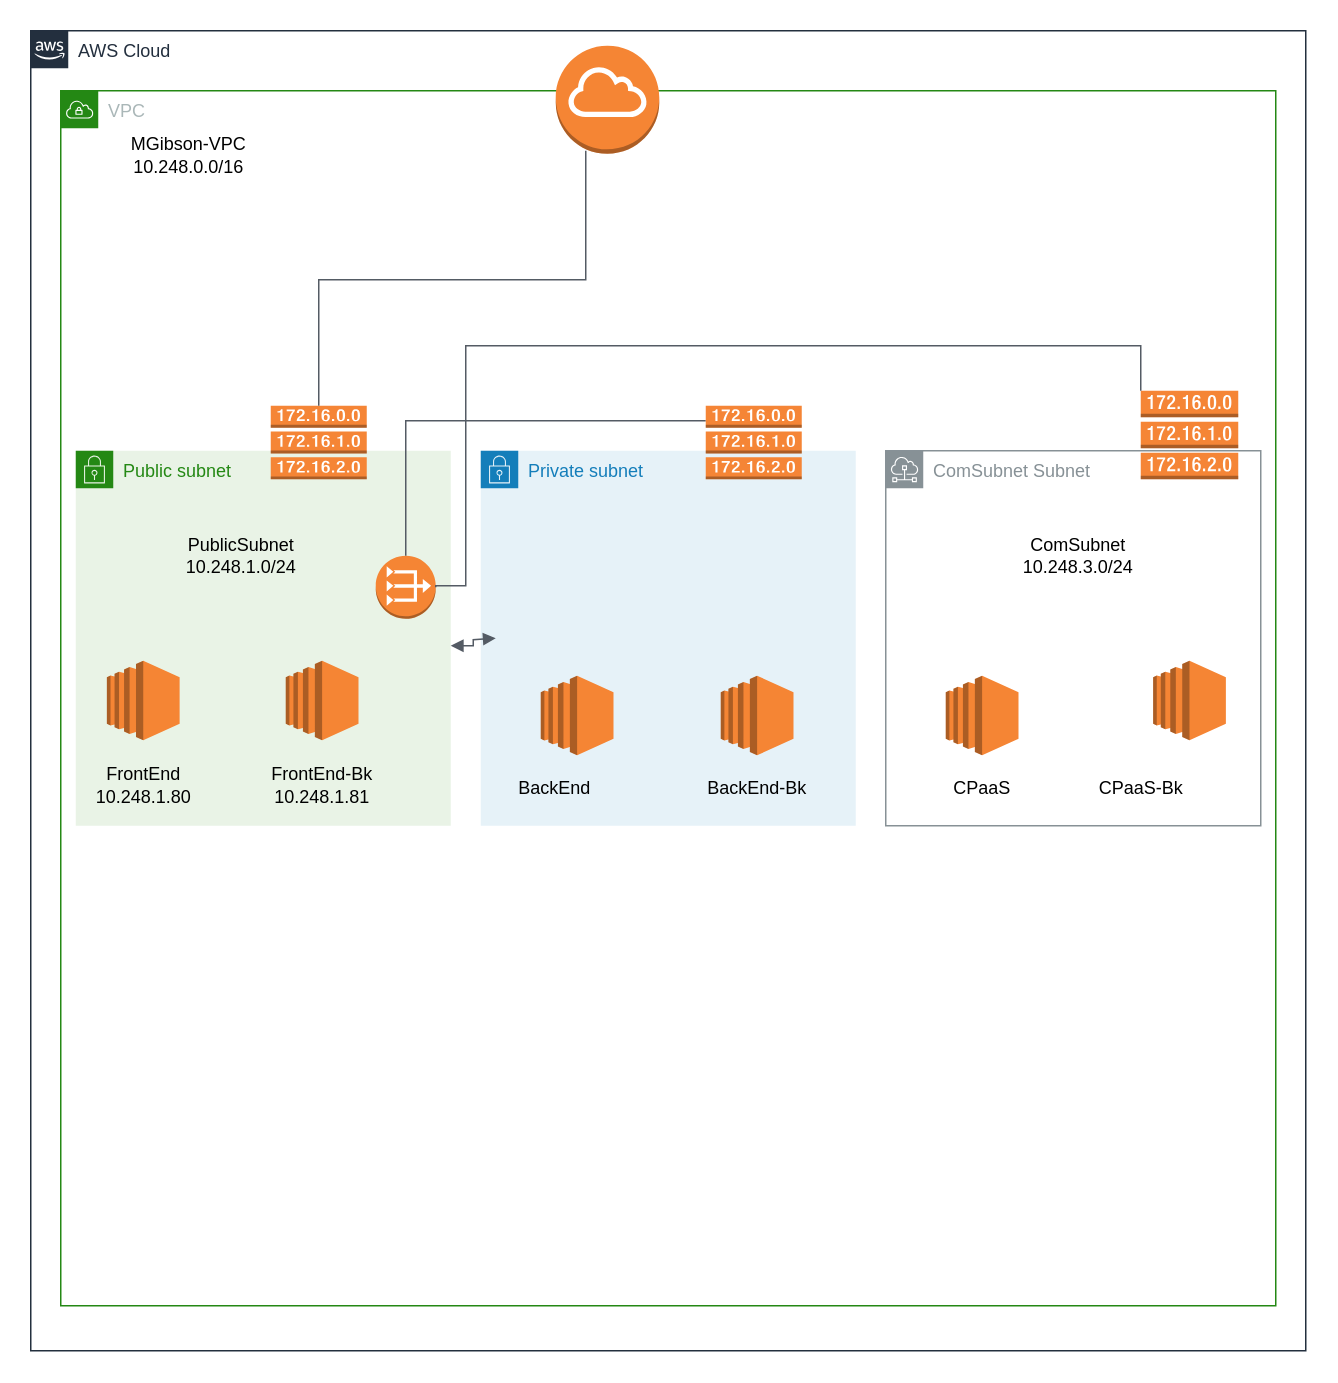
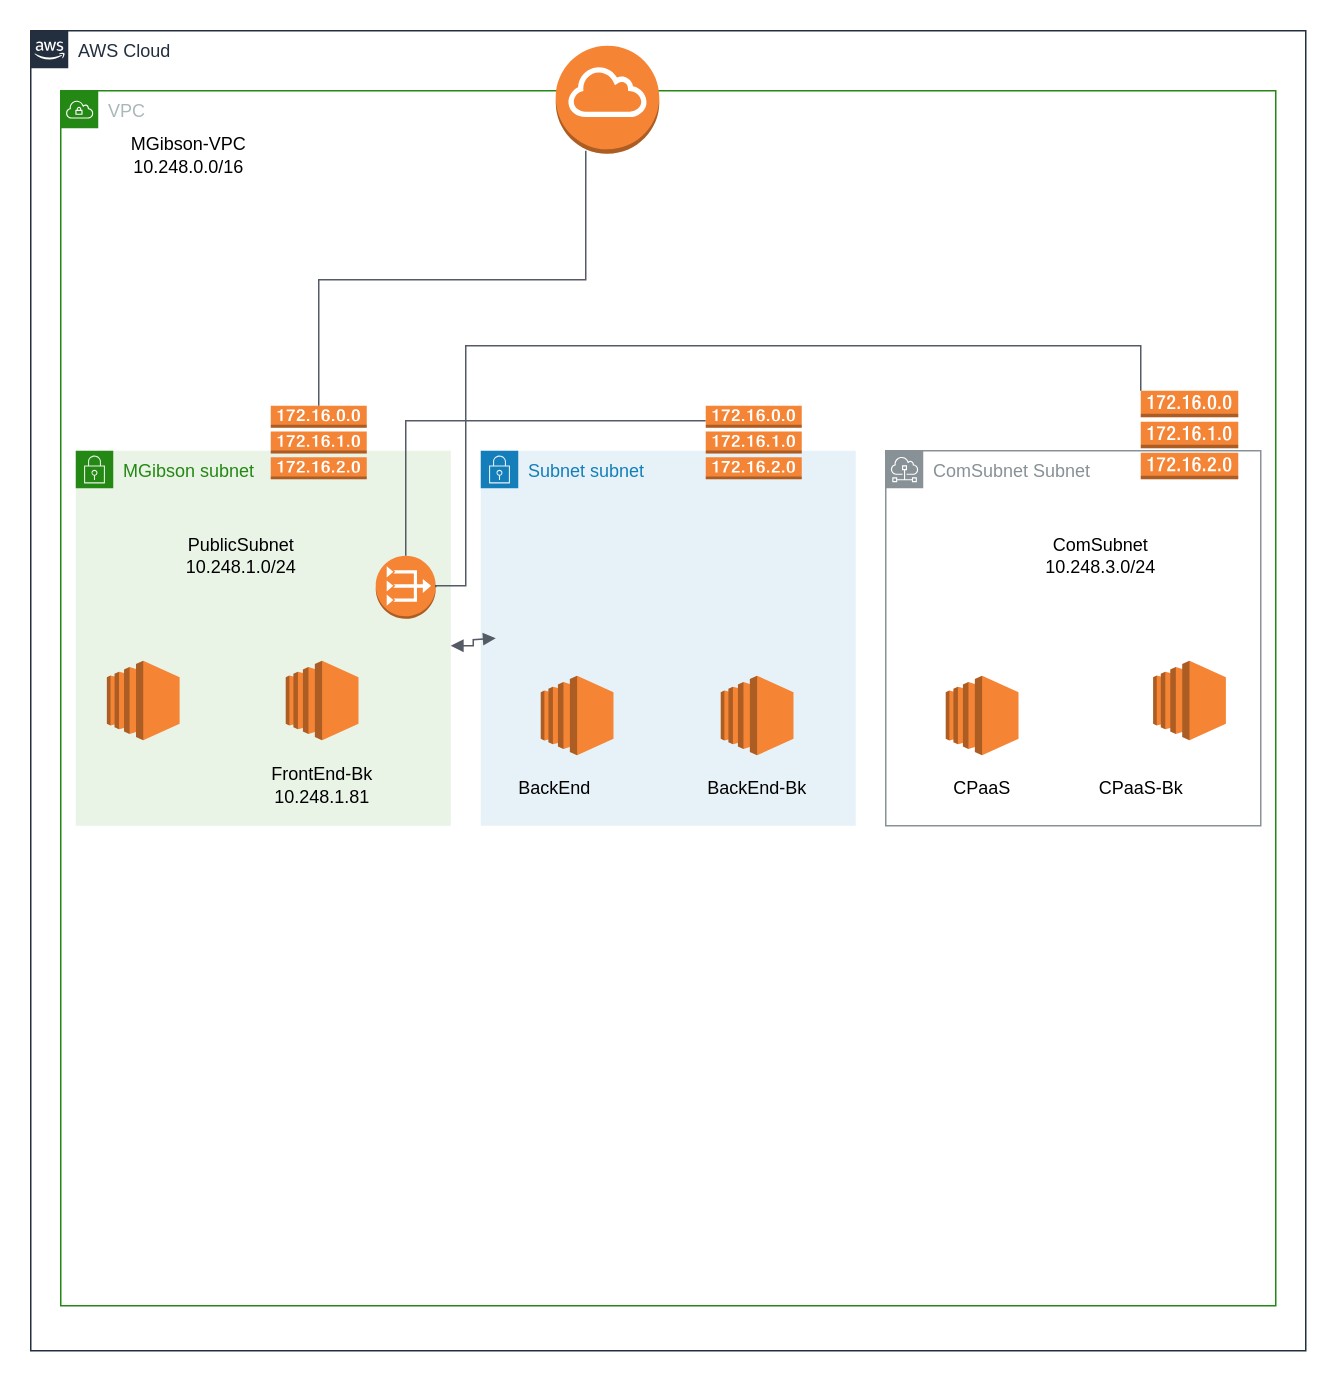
  <mxCell id="0" />
  <mxCell id="1" parent="0" />
  <mxCell id="2" value="AWS Cloud" style="points=[[0,0],[0.25,0],[0.5,0],[0.75,0],[1,0],[1,0.25],[1,0.5],[1,0.75],[1,1],[0.75,1],[0.5,1],[0.25,1],[0,1],[0,0.75],[0,0.5],[0,0.25]];outlineConnect=0;gradientColor=none;html=1;whiteSpace=wrap;fontSize=12;fontStyle=0;container=1;pointerEvents=0;collapsible=0;recursiveResize=0;shape=mxgraph.aws4.group;grIcon=mxgraph.aws4.group_aws_cloud_alt;strokeColor=#232F3E;fillColor=none;verticalAlign=top;align=left;spacingLeft=30;fontColor=#232F3E;dashed=0;" parent="1" vertex="1"><mxGeometry x="20" y="20" width="850" height="880" as="geometry" /></mxCell>
  <mxCell id="3" value="VPC" style="points=[[0,0],[0.25,0],[0.5,0],[0.75,0],[1,0],[1,0.25],[1,0.5],[1,0.75],[1,1],[0.75,1],[0.5,1],[0.25,1],[0,1],[0,0.75],[0,0.5],[0,0.25]];outlineConnect=0;gradientColor=none;html=1;whiteSpace=wrap;fontSize=12;fontStyle=0;container=1;pointerEvents=0;collapsible=0;recursiveResize=0;shape=mxgraph.aws4.group;grIcon=mxgraph.aws4.group_vpc;strokeColor=#248814;fillColor=none;verticalAlign=top;align=left;spacingLeft=30;fontColor=#AAB7B8;dashed=0;" parent="1" vertex="1"><mxGeometry x="40" y="60" width="810" height="810" as="geometry" /></mxCell>
  <mxCell id="4" value="" style="outlineConnect=0;dashed=0;verticalLabelPosition=bottom;verticalAlign=top;align=center;html=1;shape=mxgraph.aws3.internet_gateway;fillColor=#F58534;gradientColor=none;" parent="3" vertex="1"><mxGeometry x="330" y="-30" width="69" height="72" as="geometry" /></mxCell>
- <mxCell id="5" value="Private subnet" style="points=[[0,0],[0.25,0],[0.5,0],[0.75,0],[1,0],[1,0.25],[1,0.5],[1,0.75],[1,1],[0.75,1],[0.5,1],[0.25,1],[0,1],[0,0.75],[0,0.5],[0,0.25]];outlineConnect=0;gradientColor=none;html=1;whiteSpace=wrap;fontSize=12;fontStyle=0;container=1;pointerEvents=0;collapsible=0;recursiveResize=0;shape=mxgraph.aws4.group;grIcon=mxgraph.aws4.group_security_group;grStroke=0;strokeColor=#147EBA;fillColor=#E6F2F8;verticalAlign=top;align=left;spacingLeft=30;fontColor=#147EBA;dashed=0;" parent="3" vertex="1"><mxGeometry x="280" y="240" width="250" height="250" as="geometry" /></mxCell>
+ <mxCell id="5" value="Subnet subnet" style="points=[[0,0],[0.25,0],[0.5,0],[0.75,0],[1,0],[1,0.25],[1,0.5],[1,0.75],[1,1],[0.75,1],[0.5,1],[0.25,1],[0,1],[0,0.75],[0,0.5],[0,0.25]];outlineConnect=0;gradientColor=none;html=1;whiteSpace=wrap;fontSize=12;fontStyle=0;container=1;pointerEvents=0;collapsible=0;recursiveResize=0;shape=mxgraph.aws4.group;grIcon=mxgraph.aws4.group_security_group;grStroke=0;strokeColor=#147EBA;fillColor=#E6F2F8;verticalAlign=top;align=left;spacingLeft=30;fontColor=#147EBA;dashed=0;" parent="3" vertex="1"><mxGeometry x="280" y="240" width="250" height="250" as="geometry" /></mxCell>
  <mxCell id="6" value="" style="outlineConnect=0;dashed=0;verticalLabelPosition=bottom;verticalAlign=top;align=center;html=1;shape=mxgraph.aws3.ec2;fillColor=#F58534;gradientColor=none;" parent="5" vertex="1"><mxGeometry x="40" y="150" width="48.5" height="53" as="geometry" /></mxCell>
  <mxCell id="7" value="" style="outlineConnect=0;dashed=0;verticalLabelPosition=bottom;verticalAlign=top;align=center;html=1;shape=mxgraph.aws3.ec2;fillColor=#F58534;gradientColor=none;" parent="5" vertex="1"><mxGeometry x="160" y="150" width="48.5" height="53" as="geometry" /></mxCell>
  <mxCell id="8" value="BackEnd" style="text;html=1;align=center;verticalAlign=middle;resizable=0;points=[];autosize=1;strokeColor=none;fillColor=none;" parent="5" vertex="1"><mxGeometry x="14.25" y="210" width="70" height="30" as="geometry" /></mxCell>
  <mxCell id="9" value="BackEnd-Bk" style="text;html=1;align=center;verticalAlign=middle;resizable=0;points=[];autosize=1;strokeColor=none;fillColor=none;" parent="5" vertex="1"><mxGeometry x="139.25" y="210" width="90" height="30" as="geometry" /></mxCell>
- <mxCell id="10" value="Public subnet" style="points=[[0,0],[0.25,0],[0.5,0],[0.75,0],[1,0],[1,0.25],[1,0.5],[1,0.75],[1,1],[0.75,1],[0.5,1],[0.25,1],[0,1],[0,0.75],[0,0.5],[0,0.25]];outlineConnect=0;gradientColor=none;html=1;whiteSpace=wrap;fontSize=12;fontStyle=0;container=1;pointerEvents=0;collapsible=0;recursiveResize=0;shape=mxgraph.aws4.group;grIcon=mxgraph.aws4.group_security_group;grStroke=0;strokeColor=#248814;fillColor=#E9F3E6;verticalAlign=top;align=left;spacingLeft=30;fontColor=#248814;dashed=0;" parent="3" vertex="1"><mxGeometry x="10" y="240" width="250" height="250" as="geometry" /></mxCell>
+ <mxCell id="10" value="MGibson subnet" style="points=[[0,0],[0.25,0],[0.5,0],[0.75,0],[1,0],[1,0.25],[1,0.5],[1,0.75],[1,1],[0.75,1],[0.5,1],[0.25,1],[0,1],[0,0.75],[0,0.5],[0,0.25]];outlineConnect=0;gradientColor=none;html=1;whiteSpace=wrap;fontSize=12;fontStyle=0;container=1;pointerEvents=0;collapsible=0;recursiveResize=0;shape=mxgraph.aws4.group;grIcon=mxgraph.aws4.group_security_group;grStroke=0;strokeColor=#248814;fillColor=#E9F3E6;verticalAlign=top;align=left;spacingLeft=30;fontColor=#248814;dashed=0;" parent="3" vertex="1"><mxGeometry x="10" y="240" width="250" height="250" as="geometry" /></mxCell>
  <mxCell id="11" value="PublicSubnet&lt;br&gt;10.248.1.0/24" style="text;html=1;align=center;verticalAlign=middle;resizable=0;points=[];autosize=1;strokeColor=none;fillColor=none;" parent="10" vertex="1"><mxGeometry x="60" y="50" width="100" height="40" as="geometry" /></mxCell>
  <mxCell id="12" value="" style="outlineConnect=0;dashed=0;verticalLabelPosition=bottom;verticalAlign=top;align=center;html=1;shape=mxgraph.aws3.ec2;fillColor=#F58534;gradientColor=none;" parent="10" vertex="1"><mxGeometry x="140" y="140" width="48.5" height="53" as="geometry" /></mxCell>
  <mxCell id="13" value="FrontEnd-Bk&lt;br&gt;10.248.1.81" style="text;html=1;align=center;verticalAlign=middle;resizable=0;points=[];autosize=1;strokeColor=none;fillColor=none;" parent="10" vertex="1"><mxGeometry x="119.25" y="203" width="90" height="40" as="geometry" /></mxCell>
  <mxCell id="14" value="" style="outlineConnect=0;dashed=0;verticalLabelPosition=bottom;verticalAlign=top;align=center;html=1;shape=mxgraph.aws3.ec2;fillColor=#F58534;gradientColor=none;" parent="10" vertex="1"><mxGeometry x="20.75" y="140" width="48.5" height="53" as="geometry" /></mxCell>
- <mxCell id="15" value="FrontEnd&lt;br&gt;10.248.1.80" style="text;html=1;align=center;verticalAlign=middle;resizable=0;points=[];autosize=1;strokeColor=none;fillColor=none;" parent="10" vertex="1"><mxGeometry y="203" width="90" height="40" as="geometry" /></mxCell>
  <mxCell id="16" value="" style="outlineConnect=0;dashed=0;verticalLabelPosition=bottom;verticalAlign=top;align=center;html=1;shape=mxgraph.aws3.vpc_nat_gateway;fillColor=#F58534;gradientColor=none;" parent="10" vertex="1"><mxGeometry x="200" y="70" width="40" height="42" as="geometry" /></mxCell>
  <mxCell id="17" value="" style="edgeStyle=orthogonalEdgeStyle;html=1;endArrow=none;elbow=vertical;startArrow=none;endFill=0;strokeColor=#545B64;rounded=0;" edge="1" parent="10" target="21"><mxGeometry width="100" relative="1" as="geometry"><mxPoint x="220" y="70" as="sourcePoint" /><mxPoint x="320" y="70" as="targetPoint" /><Array as="points"><mxPoint x="220" y="-20" /></Array></mxGeometry></mxCell>
  <mxCell id="18" value="ComSubnet Subnet" style="sketch=0;outlineConnect=0;gradientColor=none;html=1;whiteSpace=wrap;fontSize=12;fontStyle=0;shape=mxgraph.aws4.group;grIcon=mxgraph.aws4.group_subnet;strokeColor=#879196;fillColor=none;verticalAlign=top;align=left;spacingLeft=30;fontColor=#879196;dashed=0;" parent="3" vertex="1"><mxGeometry x="550" y="240" width="250" height="250" as="geometry" /></mxCell>
  <mxCell id="19" value="" style="outlineConnect=0;dashed=0;verticalLabelPosition=bottom;verticalAlign=top;align=center;html=1;shape=mxgraph.aws3.route_table;fillColor=#F58536;gradientColor=none;" parent="3" vertex="1"><mxGeometry x="140" y="210" width="64" height="49" as="geometry" /></mxCell>
  <mxCell id="20" value="" style="edgeStyle=orthogonalEdgeStyle;html=1;endArrow=none;elbow=vertical;startArrow=none;startFill=0;strokeColor=#545B64;rounded=0;exitX=0.5;exitY=0;exitDx=0;exitDy=0;exitPerimeter=0;entryX=0.29;entryY=0.972;entryDx=0;entryDy=0;entryPerimeter=0;" parent="3" source="19" target="4" edge="1"><mxGeometry width="100" relative="1" as="geometry"><mxPoint x="230" y="430" as="sourcePoint" /><mxPoint x="330" y="430" as="targetPoint" /></mxGeometry></mxCell>
  <mxCell id="21" value="" style="outlineConnect=0;dashed=0;verticalLabelPosition=bottom;verticalAlign=top;align=center;html=1;shape=mxgraph.aws3.route_table;fillColor=#F58536;gradientColor=none;" parent="3" vertex="1"><mxGeometry x="430" y="210" width="64" height="49" as="geometry" /></mxCell>
  <mxCell id="22" value="" style="outlineConnect=0;dashed=0;verticalLabelPosition=bottom;verticalAlign=top;align=center;html=1;shape=mxgraph.aws3.route_table;fillColor=#F58536;gradientColor=none;" parent="3" vertex="1"><mxGeometry x="720" y="200" width="65" height="59" as="geometry" /></mxCell>
  <mxCell id="23" value="" style="outlineConnect=0;dashed=0;verticalLabelPosition=bottom;verticalAlign=top;align=center;html=1;shape=mxgraph.aws3.ec2;fillColor=#F58534;gradientColor=none;" parent="3" vertex="1"><mxGeometry x="590" y="390" width="48.5" height="53" as="geometry" /></mxCell>
  <mxCell id="24" value="" style="outlineConnect=0;dashed=0;verticalLabelPosition=bottom;verticalAlign=top;align=center;html=1;shape=mxgraph.aws3.ec2;fillColor=#F58534;gradientColor=none;" parent="3" vertex="1"><mxGeometry x="728.25" y="380" width="48.5" height="53" as="geometry" /></mxCell>
  <mxCell id="25" value="CPaaS" style="text;html=1;align=center;verticalAlign=middle;resizable=0;points=[];autosize=1;strokeColor=none;fillColor=none;" parent="3" vertex="1"><mxGeometry x="584.25" y="450" width="60" height="30" as="geometry" /></mxCell>
  <mxCell id="26" value="CPaaS-Bk" style="text;html=1;align=center;verticalAlign=middle;resizable=0;points=[];autosize=1;strokeColor=none;fillColor=none;" parent="3" vertex="1"><mxGeometry x="680" y="450" width="80" height="30" as="geometry" /></mxCell>
- <mxCell id="27" value="ComSubnet&lt;br&gt;10.248.3.0/24" style="text;html=1;align=center;verticalAlign=middle;resizable=0;points=[];autosize=1;strokeColor=none;fillColor=none;" parent="3" vertex="1"><mxGeometry x="628.25" y="290" width="100" height="40" as="geometry" /></mxCell>
+ <mxCell id="27" value="ComSubnet&lt;br&gt;10.248.3.0/24" style="text;html=1;align=center;verticalAlign=middle;resizable=0;points=[];autosize=1;strokeColor=none;fillColor=none;" parent="3" vertex="1"><mxGeometry x="643.25" y="290" width="100" height="40" as="geometry" /></mxCell>
  <mxCell id="28" value="" style="edgeStyle=orthogonalEdgeStyle;html=1;endArrow=none;elbow=vertical;startArrow=none;endFill=0;strokeColor=#545B64;rounded=0;entryX=0;entryY=0;entryDx=0;entryDy=0;entryPerimeter=0;exitX=1;exitY=0.5;exitDx=0;exitDy=0;exitPerimeter=0;" edge="1" parent="3" source="16" target="22"><mxGeometry width="100" relative="1" as="geometry"><mxPoint x="230" y="310" as="sourcePoint" /><mxPoint x="330" y="310" as="targetPoint" /><Array as="points"><mxPoint x="250" y="330" /><mxPoint x="270" y="330" /><mxPoint x="270" y="170" /><mxPoint x="720" y="170" /></Array></mxGeometry></mxCell>
  <mxCell id="29" value="MGibson-VPC&lt;br&gt;10.248.0.0/16" style="text;html=1;align=center;verticalAlign=middle;resizable=0;points=[];autosize=1;strokeColor=none;fillColor=none;" parent="1" vertex="1"><mxGeometry x="75" y="83" width="100" height="40" as="geometry" /></mxCell>
  <mxCell id="30" value="" style="edgeStyle=orthogonalEdgeStyle;html=1;endArrow=block;elbow=vertical;startArrow=block;startFill=1;endFill=1;strokeColor=#545B64;rounded=0;" parent="1" source="10" edge="1"><mxGeometry width="100" relative="1" as="geometry"><mxPoint x="270" y="490" as="sourcePoint" /><mxPoint x="330" y="425" as="targetPoint" /><Array as="points"><mxPoint x="315" y="430" /><mxPoint x="315" y="426" /><mxPoint x="330" y="426" /></Array></mxGeometry></mxCell>
